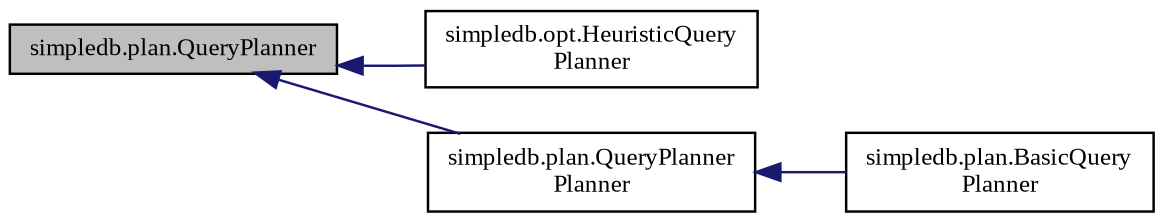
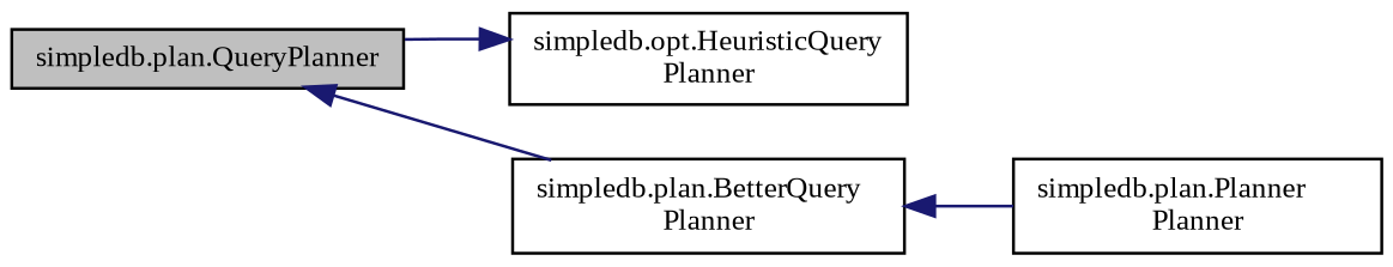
  digraph {
    fontname="Liberation Serif"
    rankdir=LR
    node [color=black fillcolor=white fontname="Liberation Serif" fontsize=10 shape=record style=filled]
    edge [color=midnightblue dir=back fontname="Liberation Serif" fontsize=10 labelfontname=Helvetica labelfontsize=10 style=solid]
    n1 [fillcolor=grey75 fontcolor=black height=0.2 label="simpledb.plan.QueryPlanner" width=0.4]
    n2 [height=0.2 label="simpledb.opt.HeuristicQuery\lPlanner" width=0.4]
-   n3 [height=0.2 label="simpledb.plan.QueryPlanner\lPlanner" width=0.4]
-   n4 [height=0.2 label="simpledb.plan.BasicQuery\lPlanner" width=0.4]
-   n1 -> n2
+   n3 [height=0.2 label="simpledb.plan.BetterQuery\lPlanner" width=0.4]
+   n4 [height=0.2 label="simpledb.plan.Planner\lPlanner" width=0.4]
+   n2 -> n1
    n1 -> n3
    n3 -> n4
  }
